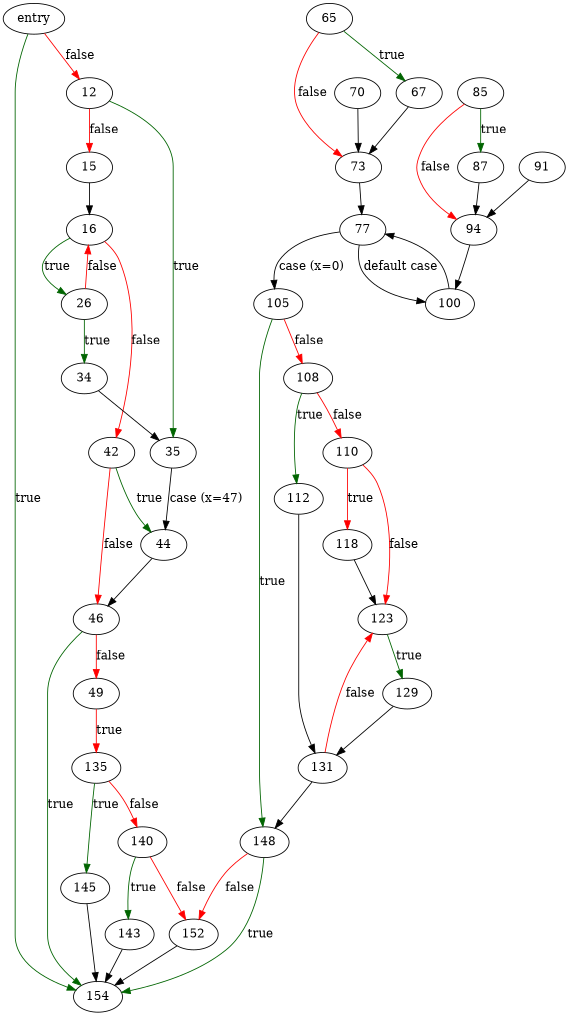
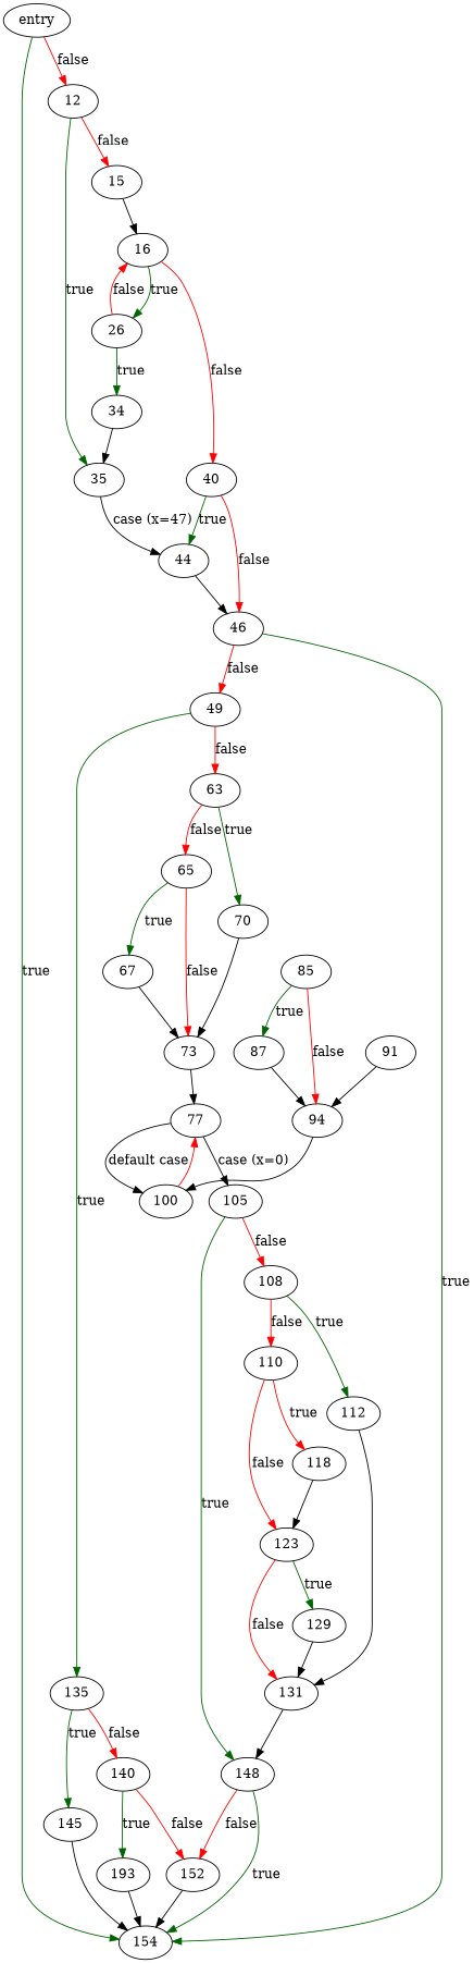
  digraph {
    fontname="DejaVu Serif"
    node [fontname="DejaVu Serif"]
    edge [fontname="DejaVu Serif"]
    n1 [label=entry]
    12
    154
    15
    35
    16
    44
    26
-   40 [label=42]
+   40
    34
    46
    49
+   63
    135
    65
    70
    140
    145
    67
    73
    77
    100
    105
    108
    148
    85
    87
    94
    91
    110
    112
    152
    118
    123
    131
    129
-   143
+   143 [label=193]
    n1 -> 12 [color=red label=false]
    n1 -> 154 [color=darkgreen label=true]
    12 -> 15 [color=red label=false]
    12 -> 35 [color=darkgreen label=true]
    15 -> 16
    35 -> 44 [label="case (x=47)"]
    16 -> 26 [color=darkgreen label=true]
    16 -> 40 [color=red label=false]
    44 -> 46
    26 -> 16 [color=red label=false]
    26 -> 34 [color=darkgreen label=true]
    40 -> 44 [color=darkgreen label=true]
    40 -> 46 [color=red label=false]
    34 -> 35
    46 -> 154 [color=darkgreen label=true]
    46 -> 49 [color=red label=false]
-   49 -> 135 [color=red label=true]
+   49 -> 63 [color=red label=false]
+   49 -> 135 [color=darkgreen label=true]
+   63 -> 65 [color=red label=false]
+   63 -> 70 [color=darkgreen label=true]
    135 -> 140 [color=red label=false]
    135 -> 145 [color=darkgreen label=true]
    65 -> 67 [color=darkgreen label=true]
    65 -> 73 [color=red label=false]
    70 -> 73
    140 -> 152 [color=red label=false]
    140 -> 143 [color=darkgreen label=true]
    145 -> 154
    67 -> 73
    73 -> 77
    77 -> 100 [label="default case"]
    77 -> 105 [label="case (x=0)"]
-   100 -> 77
+   100 -> 77 [color=red]
    105 -> 108 [color=red label=false]
    105 -> 148 [color=darkgreen label=true]
    108 -> 110 [color=red label=false]
    108 -> 112 [color=darkgreen label=true]
    148 -> 154 [color=darkgreen label=true]
    148 -> 152 [color=red label=false]
    85 -> 87 [color=darkgreen label=true]
    85 -> 94 [color=red label=false]
    87 -> 94
    94 -> 100
    91 -> 94
    110 -> 118 [color=red label=true]
    110 -> 123 [color=red label=false]
    112 -> 131
    152 -> 154
    118 -> 123
-   131 -> 123 [color=red label=false]
+   123 -> 131 [color=red label=false]
    123 -> 129 [color=darkgreen label=true]
    131 -> 148
    129 -> 131
    143 -> 154
  }
